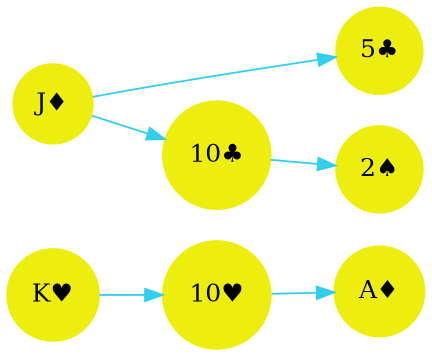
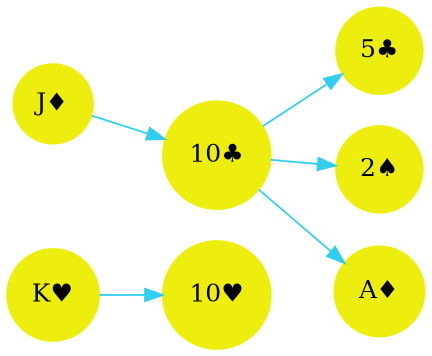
  digraph {
    fontname="DejaVu Serif"
    rankdir=LR
    node [color="#EEEEE" fillcolor="#EEEEE" fontname="DejaVu Serif" shape=circle style=filled]
    edge [color="#31CEF0" fontname="DejaVu Serif"]
    "J♦"
    "10♣"
    "5♣"
    "A♦"
    "2♠"
    "K♥"
    "10♥"
    "J♦" -> "10♣"
-   "J♦" -> "5♣"
-   "10♥" -> "A♦"
+   "10♣" -> "5♣"
+   "10♣" -> "A♦"
    "10♣" -> "2♠"
    "K♥" -> "10♥"
  }
